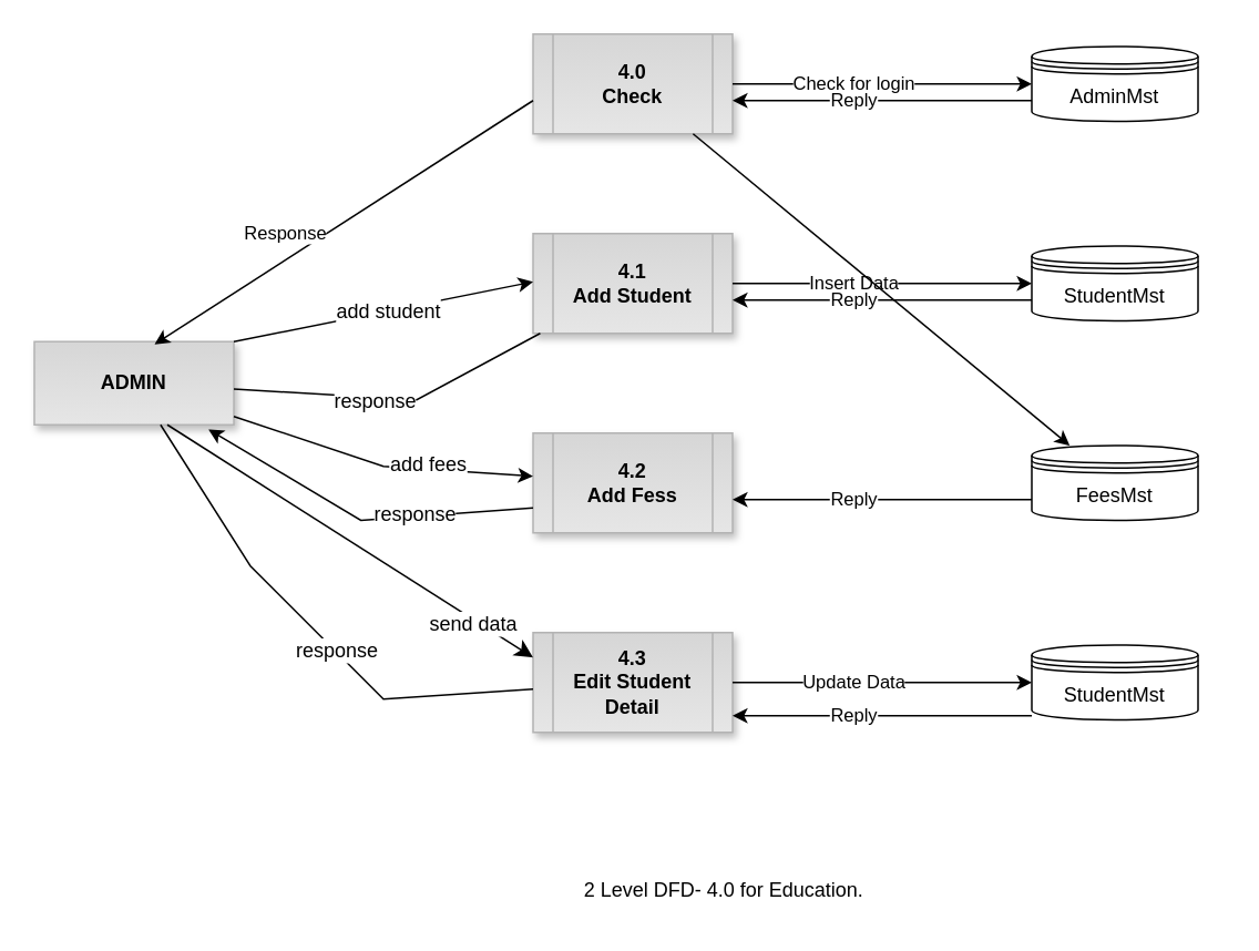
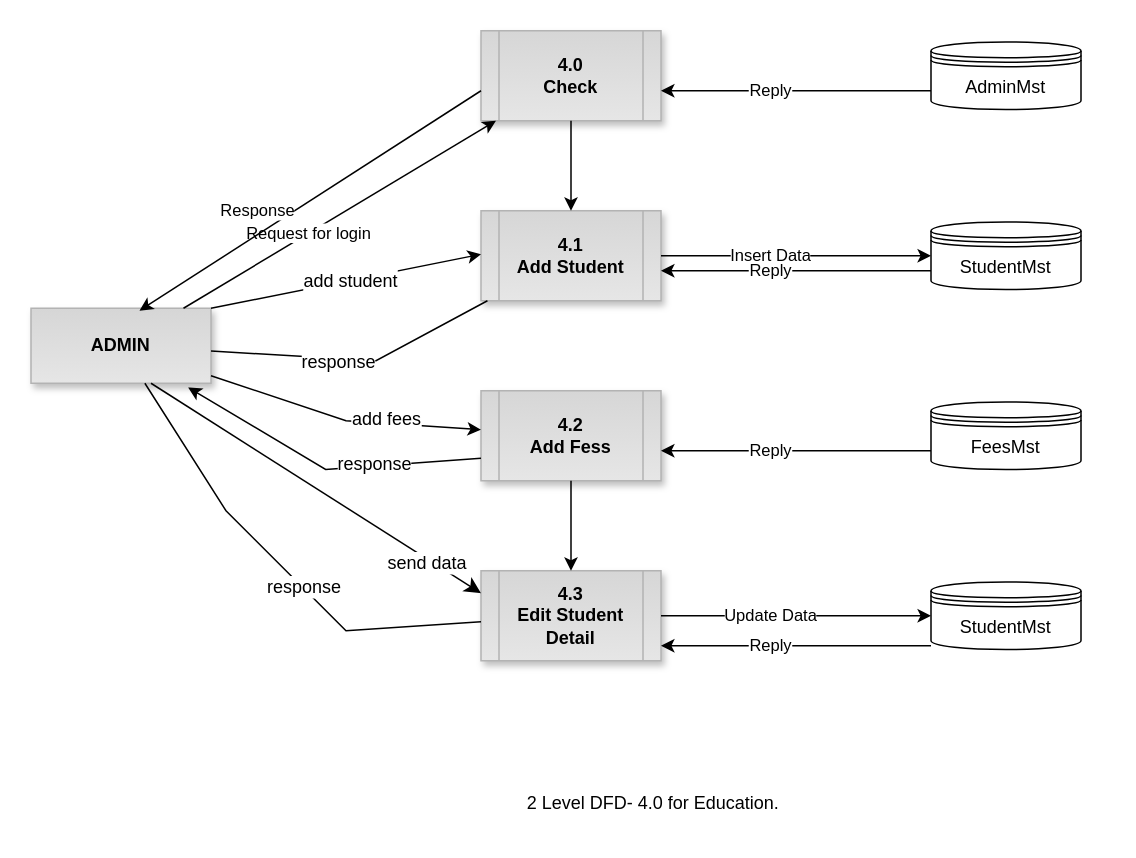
  <mxCell id="0" />
  <mxCell id="1" parent="0" />
  <mxCell id="2" value="&lt;b&gt;ADMIN&lt;/b&gt;" style="shape=rounded;whiteSpace=wrap;html=1;shadow=1;gradientColor=#E6E6E6;fillColor=#D6D6D6;strokeColor=#B3B3B3;fontStyle=0;arcSize=15;" parent="1" vertex="1"><mxGeometry x="20" y="205" width="120" height="50" as="geometry" /></mxCell>
  <mxCell id="3" value="&lt;b&gt;4.0&lt;br&gt;Check&lt;/b&gt;" style="shape=process;whiteSpace=wrap;html=1;shadow=1;gradientColor=#E6E6E6;fillColor=#D6D6D6;strokeColor=#B3B3B3;fontStyle=0;arcSize=50;" parent="1" vertex="1"><mxGeometry x="320" y="20" width="120" height="60" as="geometry" /></mxCell>
  <mxCell id="4" value="&lt;b&gt;4.1&lt;br&gt;Add Student&lt;/b&gt;" style="shape=process;whiteSpace=wrap;html=1;shadow=1;gradientColor=#E6E6E6;fillColor=#D6D6D6;strokeColor=#B3B3B3;fontStyle=0;arcSize=50;" parent="1" vertex="1"><mxGeometry x="320" y="140" width="120" height="60" as="geometry" /></mxCell>
  <mxCell id="5" value="&lt;b&gt;4.2&lt;br&gt;Add Fess&lt;/b&gt;" style="shape=process;whiteSpace=wrap;html=1;shadow=1;gradientColor=#E6E6E6;fillColor=#D6D6D6;strokeColor=#B3B3B3;fontStyle=0;arcSize=50;" parent="1" vertex="1"><mxGeometry x="320" y="260" width="120" height="60" as="geometry" /></mxCell>
  <mxCell id="6" value="&lt;b&gt;4.3&lt;br&gt;Edit Student Detail&lt;/b&gt;" style="shape=process;whiteSpace=wrap;html=1;shadow=1;gradientColor=#E6E6E6;fillColor=#D6D6D6;strokeColor=#B3B3B3;fontStyle=0;arcSize=50;" parent="1" vertex="1"><mxGeometry x="320" y="380" width="120" height="60" as="geometry" /></mxCell>
  <mxCell id="7" value="AdminMst" style="shape=datastore;whiteSpace=wrap;html=1;strokeColor=#000000;fillColor=#ffffff;" parent="1" vertex="1"><mxGeometry x="620" y="27.5" width="100" height="45" as="geometry" /></mxCell>
  <mxCell id="8" value="StudentMst" style="shape=datastore;whiteSpace=wrap;html=1;strokeColor=#000000;fillColor=#ffffff;" parent="1" vertex="1"><mxGeometry x="620" y="147.5" width="100" height="45" as="geometry" /></mxCell>
  <mxCell id="9" value="FeesMst" style="shape=datastore;whiteSpace=wrap;html=1;strokeColor=#000000;fillColor=#ffffff;" parent="1" vertex="1"><mxGeometry x="620" y="267.5" width="100" height="45" as="geometry" /></mxCell>
  <mxCell id="10" value="StudentMst" style="shape=datastore;whiteSpace=wrap;html=1;strokeColor=#000000;fillColor=#ffffff;" parent="1" vertex="1"><mxGeometry x="620" y="387.5" width="100" height="45" as="geometry" /></mxCell>
  <mxCell id="11" value="2 Level DFD- 4.0 for Education." style="text;html=1;strokeColor=none;fillColor=none;align=center;verticalAlign=middle;whiteSpace=wrap;rounded=0;" parent="1" vertex="1"><mxGeometry x="135" y="520" width="600" height="30" as="geometry" /></mxCell>
+ <mxCell id="12" style="endArrow=classic;html=1;rounded=0;" parent="1" source="2" target="3" edge="1"><mxGeometry relative="1" as="geometry" /></mxCell>
+ <mxCell id="13" value="Request for login" style="edgeLabel;html=1;align=center;verticalAlign=middle;resizable=0;points=[];" parent="12" vertex="1" connectable="0"><mxGeometry x="-0.2" y="1" relative="1" as="geometry"><mxPoint as="offset" /></mxGeometry></mxCell>
  <mxCell id="14" style="endArrow=classic;html=1;rounded=0;entryX=0.603;entryY=0.032;entryDx=0;entryDy=0;entryPerimeter=0;" parent="1" target="2" edge="1"><mxGeometry relative="1" as="geometry"><mxPoint x="320" y="60" as="sourcePoint" /><mxPoint x="111.667" y="185" as="targetPoint" /></mxGeometry></mxCell>
  <mxCell id="15" value="Response" style="edgeLabel;html=1;align=center;verticalAlign=middle;resizable=0;points=[];" parent="14" vertex="1" connectable="0"><mxGeometry x="0.2" y="-1" relative="1" as="geometry"><mxPoint x="-13" y="-7" as="offset" /></mxGeometry></mxCell>
- <mxCell id="16" style="endArrow=classic;html=1;rounded=0;" parent="1" source="3" target="7" edge="1"><mxGeometry relative="1" as="geometry" /></mxCell>
- <mxCell id="17" value="Check for login" style="edgeLabel;html=1;align=center;verticalAlign=middle;resizable=0;points=[];" parent="16" vertex="1" connectable="0"><mxGeometry x="-0.2" y="1" relative="1" as="geometry"><mxPoint as="offset" /></mxGeometry></mxCell>
  <mxCell id="18" style="endArrow=classic;html=1;rounded=0;" parent="1" edge="1"><mxGeometry relative="1" as="geometry"><mxPoint x="620" y="60" as="sourcePoint" /><mxPoint x="440" y="60" as="targetPoint" /></mxGeometry></mxCell>
  <mxCell id="19" value="Reply" style="edgeLabel;html=1;align=center;verticalAlign=middle;resizable=0;points=[];" parent="18" vertex="1" connectable="0"><mxGeometry x="0.2" y="-1" relative="1" as="geometry"><mxPoint as="offset" /></mxGeometry></mxCell>
  <mxCell id="20" style="endArrow=classic;html=1;rounded=0;" parent="1" edge="1"><mxGeometry relative="1" as="geometry"><Array as="points" /><mxPoint x="140" y="205" as="sourcePoint" /><mxPoint x="320" y="169" as="targetPoint" /></mxGeometry></mxCell>
  <mxCell id="21" value="add student" style="edgeLabel;html=1;align=center;verticalAlign=middle;resizable=0;points=[];fontSize=12;" parent="20" vertex="1" connectable="0"><mxGeometry x="0.022" relative="1" as="geometry"><mxPoint as="offset" /></mxGeometry></mxCell>
  <mxCell id="22" style="endArrow=none;html=1;rounded=0;" parent="1" source="4" target="2" edge="1"><mxGeometry relative="1" as="geometry"><Array as="points"><mxPoint x="250" y="240" /></Array></mxGeometry></mxCell>
  <mxCell id="23" value="response" style="edgeLabel;html=1;align=center;verticalAlign=middle;resizable=0;points=[];fontSize=12;" parent="22" vertex="1" connectable="0"><mxGeometry x="0.134" y="2" relative="1" as="geometry"><mxPoint as="offset" /></mxGeometry></mxCell>
  <mxCell id="24" style="endArrow=classic;html=1;rounded=0;" parent="1" source="4" target="8" edge="1"><mxGeometry relative="1" as="geometry" /></mxCell>
  <mxCell id="25" value="Insert Data" style="edgeLabel;html=1;align=center;verticalAlign=middle;resizable=0;points=[];" parent="24" vertex="1" connectable="0"><mxGeometry x="-0.2" y="1" relative="1" as="geometry"><mxPoint as="offset" /></mxGeometry></mxCell>
  <mxCell id="26" style="endArrow=classic;html=1;rounded=0;" parent="1" edge="1"><mxGeometry relative="1" as="geometry"><mxPoint x="620" y="180" as="sourcePoint" /><mxPoint x="440" y="180" as="targetPoint" /></mxGeometry></mxCell>
  <mxCell id="27" value="Reply" style="edgeLabel;html=1;align=center;verticalAlign=middle;resizable=0;points=[];" parent="26" vertex="1" connectable="0"><mxGeometry x="0.2" y="-1" relative="1" as="geometry"><mxPoint as="offset" /></mxGeometry></mxCell>
  <mxCell id="28" style="endArrow=classic;html=1;rounded=0;" parent="1" source="2" target="5" edge="1"><mxGeometry relative="1" as="geometry"><Array as="points"><mxPoint x="230" y="280" /></Array></mxGeometry></mxCell>
  <mxCell id="29" value="add fees" style="edgeLabel;html=1;align=center;verticalAlign=middle;resizable=0;points=[];fontSize=12;" parent="28" vertex="1" connectable="0"><mxGeometry x="0.305" y="3" relative="1" as="geometry"><mxPoint as="offset" /></mxGeometry></mxCell>
  <mxCell id="30" style="endArrow=classic;html=1;rounded=0;exitX=0;exitY=0.75;exitDx=0;exitDy=0;entryX=0.873;entryY=1.056;entryDx=0;entryDy=0;entryPerimeter=0;" parent="1" source="5" target="2" edge="1"><mxGeometry relative="1" as="geometry"><Array as="points"><mxPoint x="216.43" y="312.5" /></Array><mxPoint x="306.43" y="306.5" as="sourcePoint" /><mxPoint x="120.001" y="267.5" as="targetPoint" /></mxGeometry></mxCell>
  <mxCell id="31" value="response" style="edgeLabel;html=1;align=center;verticalAlign=middle;resizable=0;points=[];fontSize=12;" parent="30" vertex="1" connectable="0"><mxGeometry x="-0.314" y="-2" relative="1" as="geometry"><mxPoint as="offset" /></mxGeometry></mxCell>
  <mxCell id="32" style="endArrow=classic;html=1;rounded=0;" parent="1" edge="1"><mxGeometry relative="1" as="geometry"><mxPoint x="620" y="300" as="sourcePoint" /><mxPoint x="440" y="300" as="targetPoint" /></mxGeometry></mxCell>
  <mxCell id="33" value="Reply" style="edgeLabel;html=1;align=center;verticalAlign=middle;resizable=0;points=[];" parent="32" vertex="1" connectable="0"><mxGeometry x="0.2" y="-1" relative="1" as="geometry"><mxPoint as="offset" /></mxGeometry></mxCell>
  <mxCell id="34" style="endArrow=none;html=1;rounded=0;" parent="1" source="6" target="2" edge="1"><mxGeometry relative="1" as="geometry"><Array as="points"><mxPoint x="230" y="420" /><mxPoint x="150" y="340" /></Array></mxGeometry></mxCell>
  <mxCell id="35" value="response" style="edgeLabel;html=1;align=center;verticalAlign=middle;resizable=0;points=[];fontSize=12;" parent="34" vertex="1" connectable="0"><mxGeometry x="-0.14" y="-1" relative="1" as="geometry"><mxPoint as="offset" /></mxGeometry></mxCell>
  <mxCell id="36" style="endArrow=classic;html=1;rounded=0;" parent="1" source="6" target="10" edge="1"><mxGeometry relative="1" as="geometry" /></mxCell>
  <mxCell id="37" value="Update Data" style="edgeLabel;html=1;align=center;verticalAlign=middle;resizable=0;points=[];" parent="36" vertex="1" connectable="0"><mxGeometry x="-0.2" y="1" relative="1" as="geometry"><mxPoint as="offset" /></mxGeometry></mxCell>
  <mxCell id="38" style="endArrow=classic;html=1;rounded=0;" parent="1" edge="1"><mxGeometry relative="1" as="geometry"><mxPoint x="620" y="430" as="sourcePoint" /><mxPoint x="440" y="430" as="targetPoint" /></mxGeometry></mxCell>
  <mxCell id="39" value="Reply" style="edgeLabel;html=1;align=center;verticalAlign=middle;resizable=0;points=[];" parent="38" vertex="1" connectable="0"><mxGeometry x="0.2" y="-1" relative="1" as="geometry"><mxPoint as="offset" /></mxGeometry></mxCell>
- <mxCell id="40" value="" style="endArrow=classic;html=1;rounded=0;" parent="1" source="3" target="9" edge="1"><mxGeometry width="50" height="50" relative="1" as="geometry"><mxPoint x="380" y="130" as="sourcePoint" /><mxPoint x="430" y="80" as="targetPoint" /></mxGeometry></mxCell>
+ <mxCell id="40" value="" style="endArrow=classic;html=1;rounded=0;" parent="1" source="3" target="4" edge="1"><mxGeometry width="50" height="50" relative="1" as="geometry"><mxPoint x="380" y="130" as="sourcePoint" /><mxPoint x="430" y="80" as="targetPoint" /></mxGeometry></mxCell>
+ <mxCell id="41" value="" style="endArrow=classic;html=1;rounded=0;" parent="1" source="5" target="6" edge="1"><mxGeometry width="50" height="50" relative="1" as="geometry"><mxPoint x="380" y="370" as="sourcePoint" /><mxPoint x="430" y="320" as="targetPoint" /></mxGeometry></mxCell>
  <mxCell id="42" value="" style="endArrow=classic;html=1;rounded=0;fontSize=12;startSize=8;endSize=8;curved=1;exitX=0.32;exitY=0.944;exitDx=0;exitDy=0;exitPerimeter=0;entryX=0;entryY=0.25;entryDx=0;entryDy=0;" parent="1" target="6" edge="1"><mxGeometry width="50" height="50" relative="1" as="geometry"><mxPoint x="100" y="255" as="sourcePoint" /><mxPoint x="361.6" y="397.8" as="targetPoint" /></mxGeometry></mxCell>
  <mxCell id="43" value="send data" style="edgeLabel;html=1;align=center;verticalAlign=middle;resizable=0;points=[];fontSize=12;" parent="42" vertex="1" connectable="0"><mxGeometry x="0.683" y="-2" relative="1" as="geometry"><mxPoint as="offset" /></mxGeometry></mxCell>
